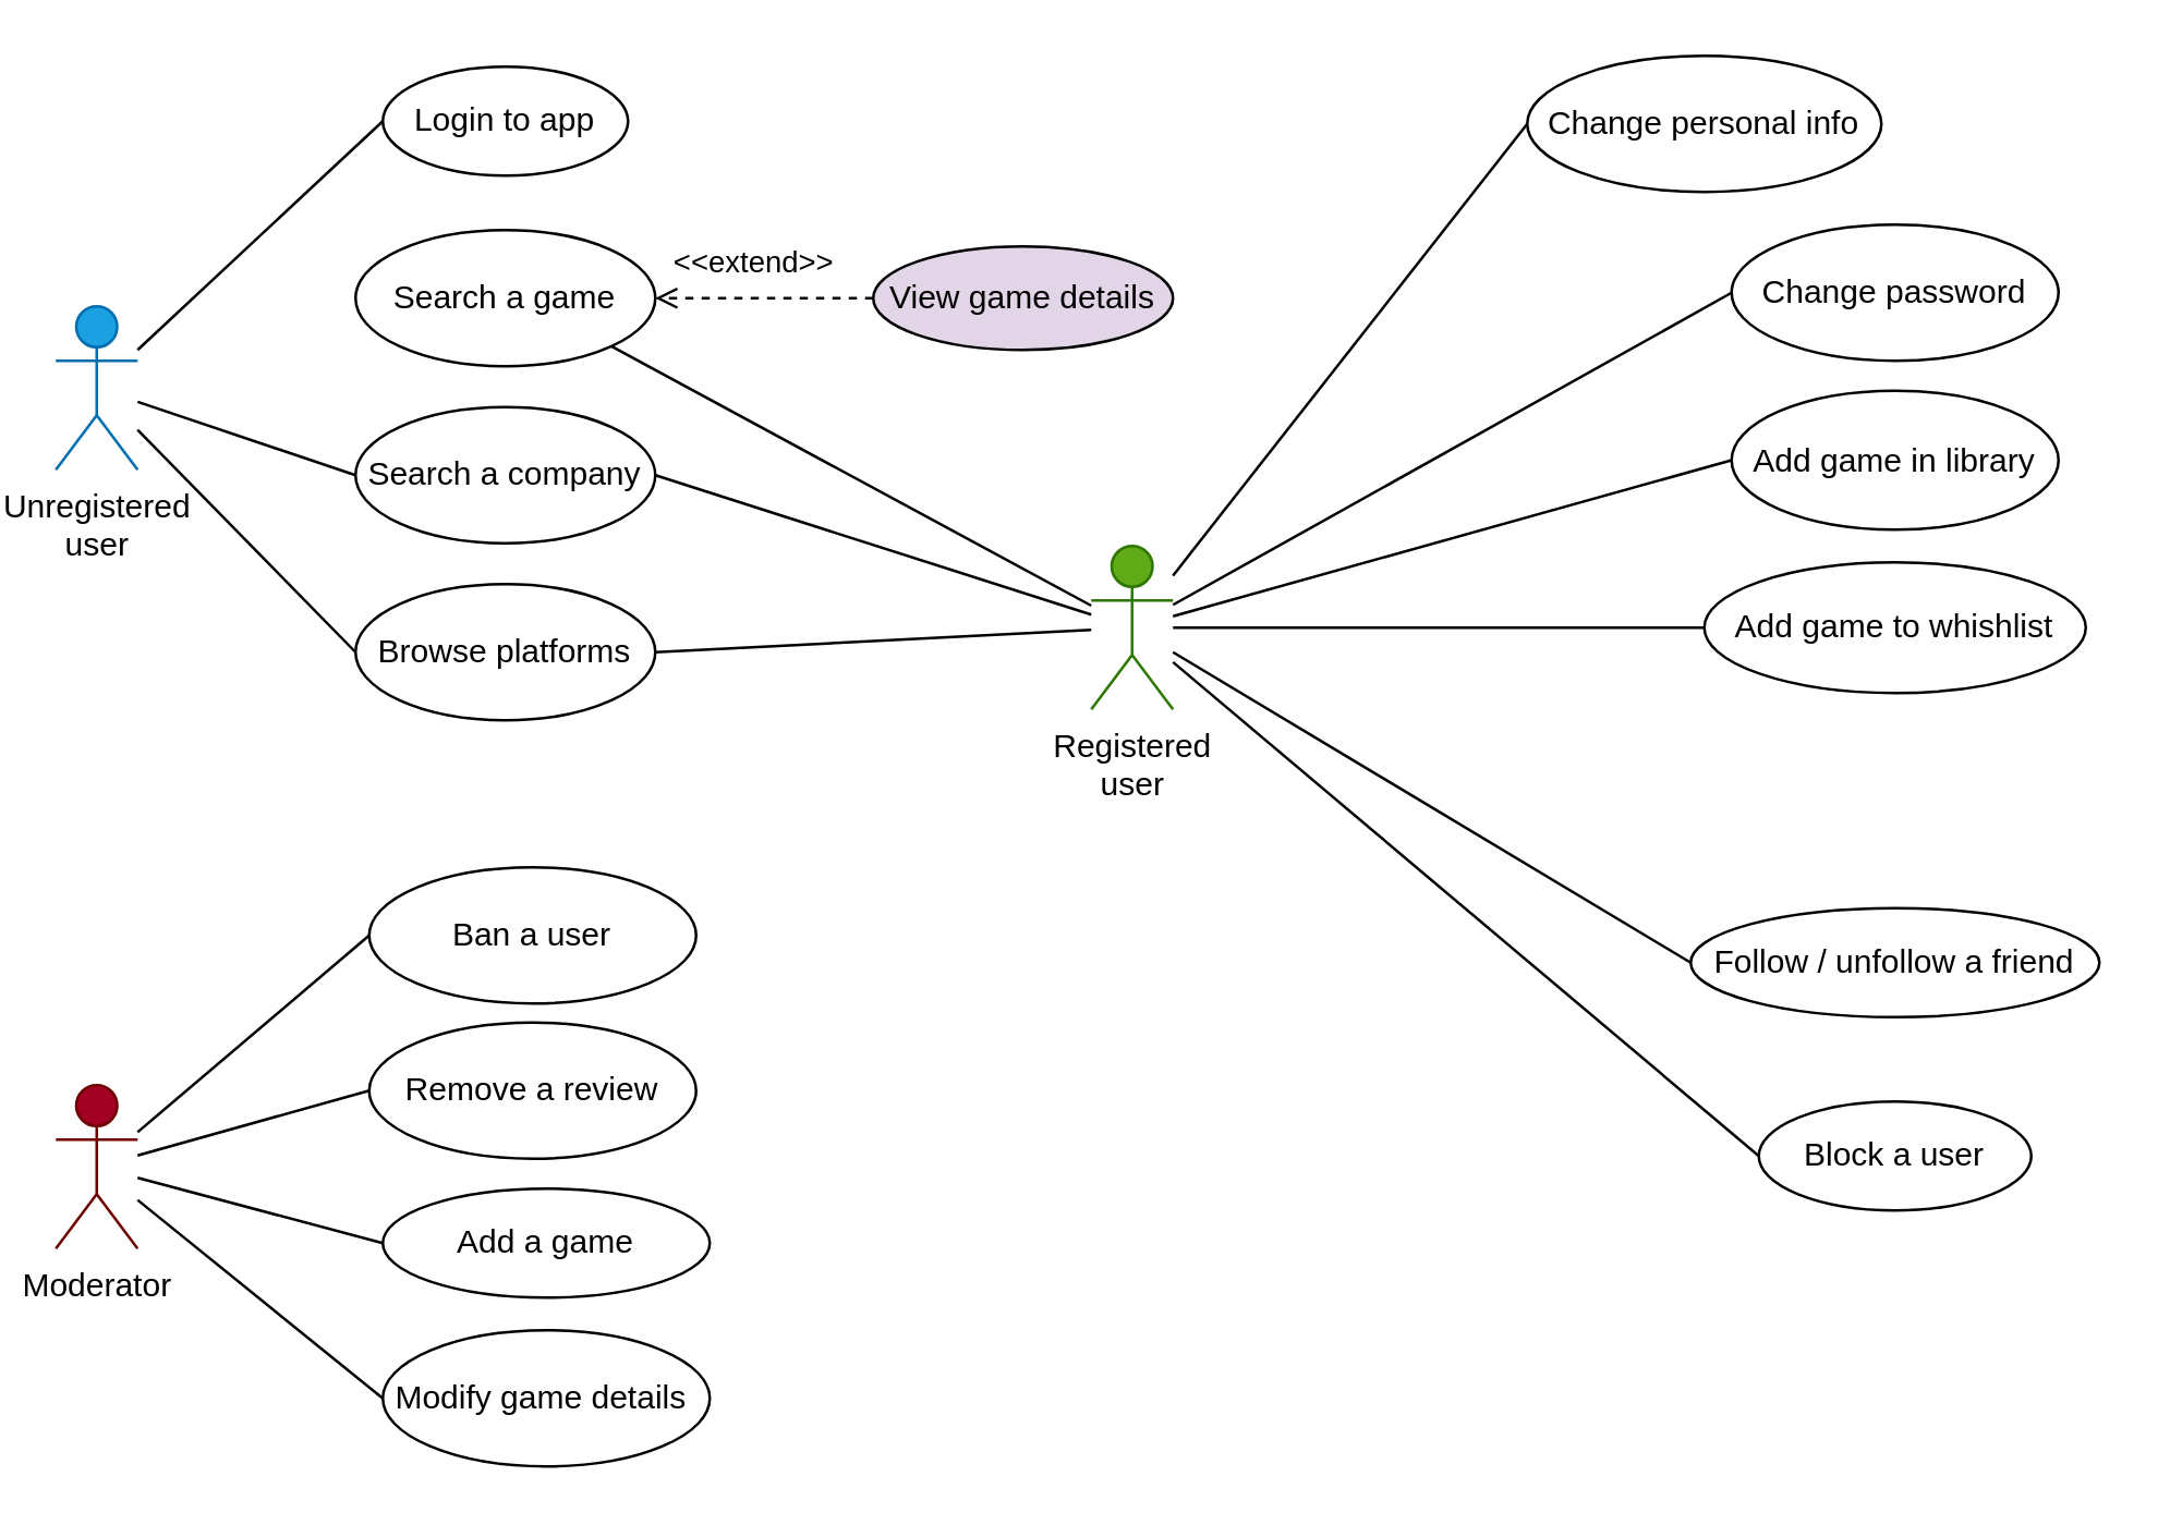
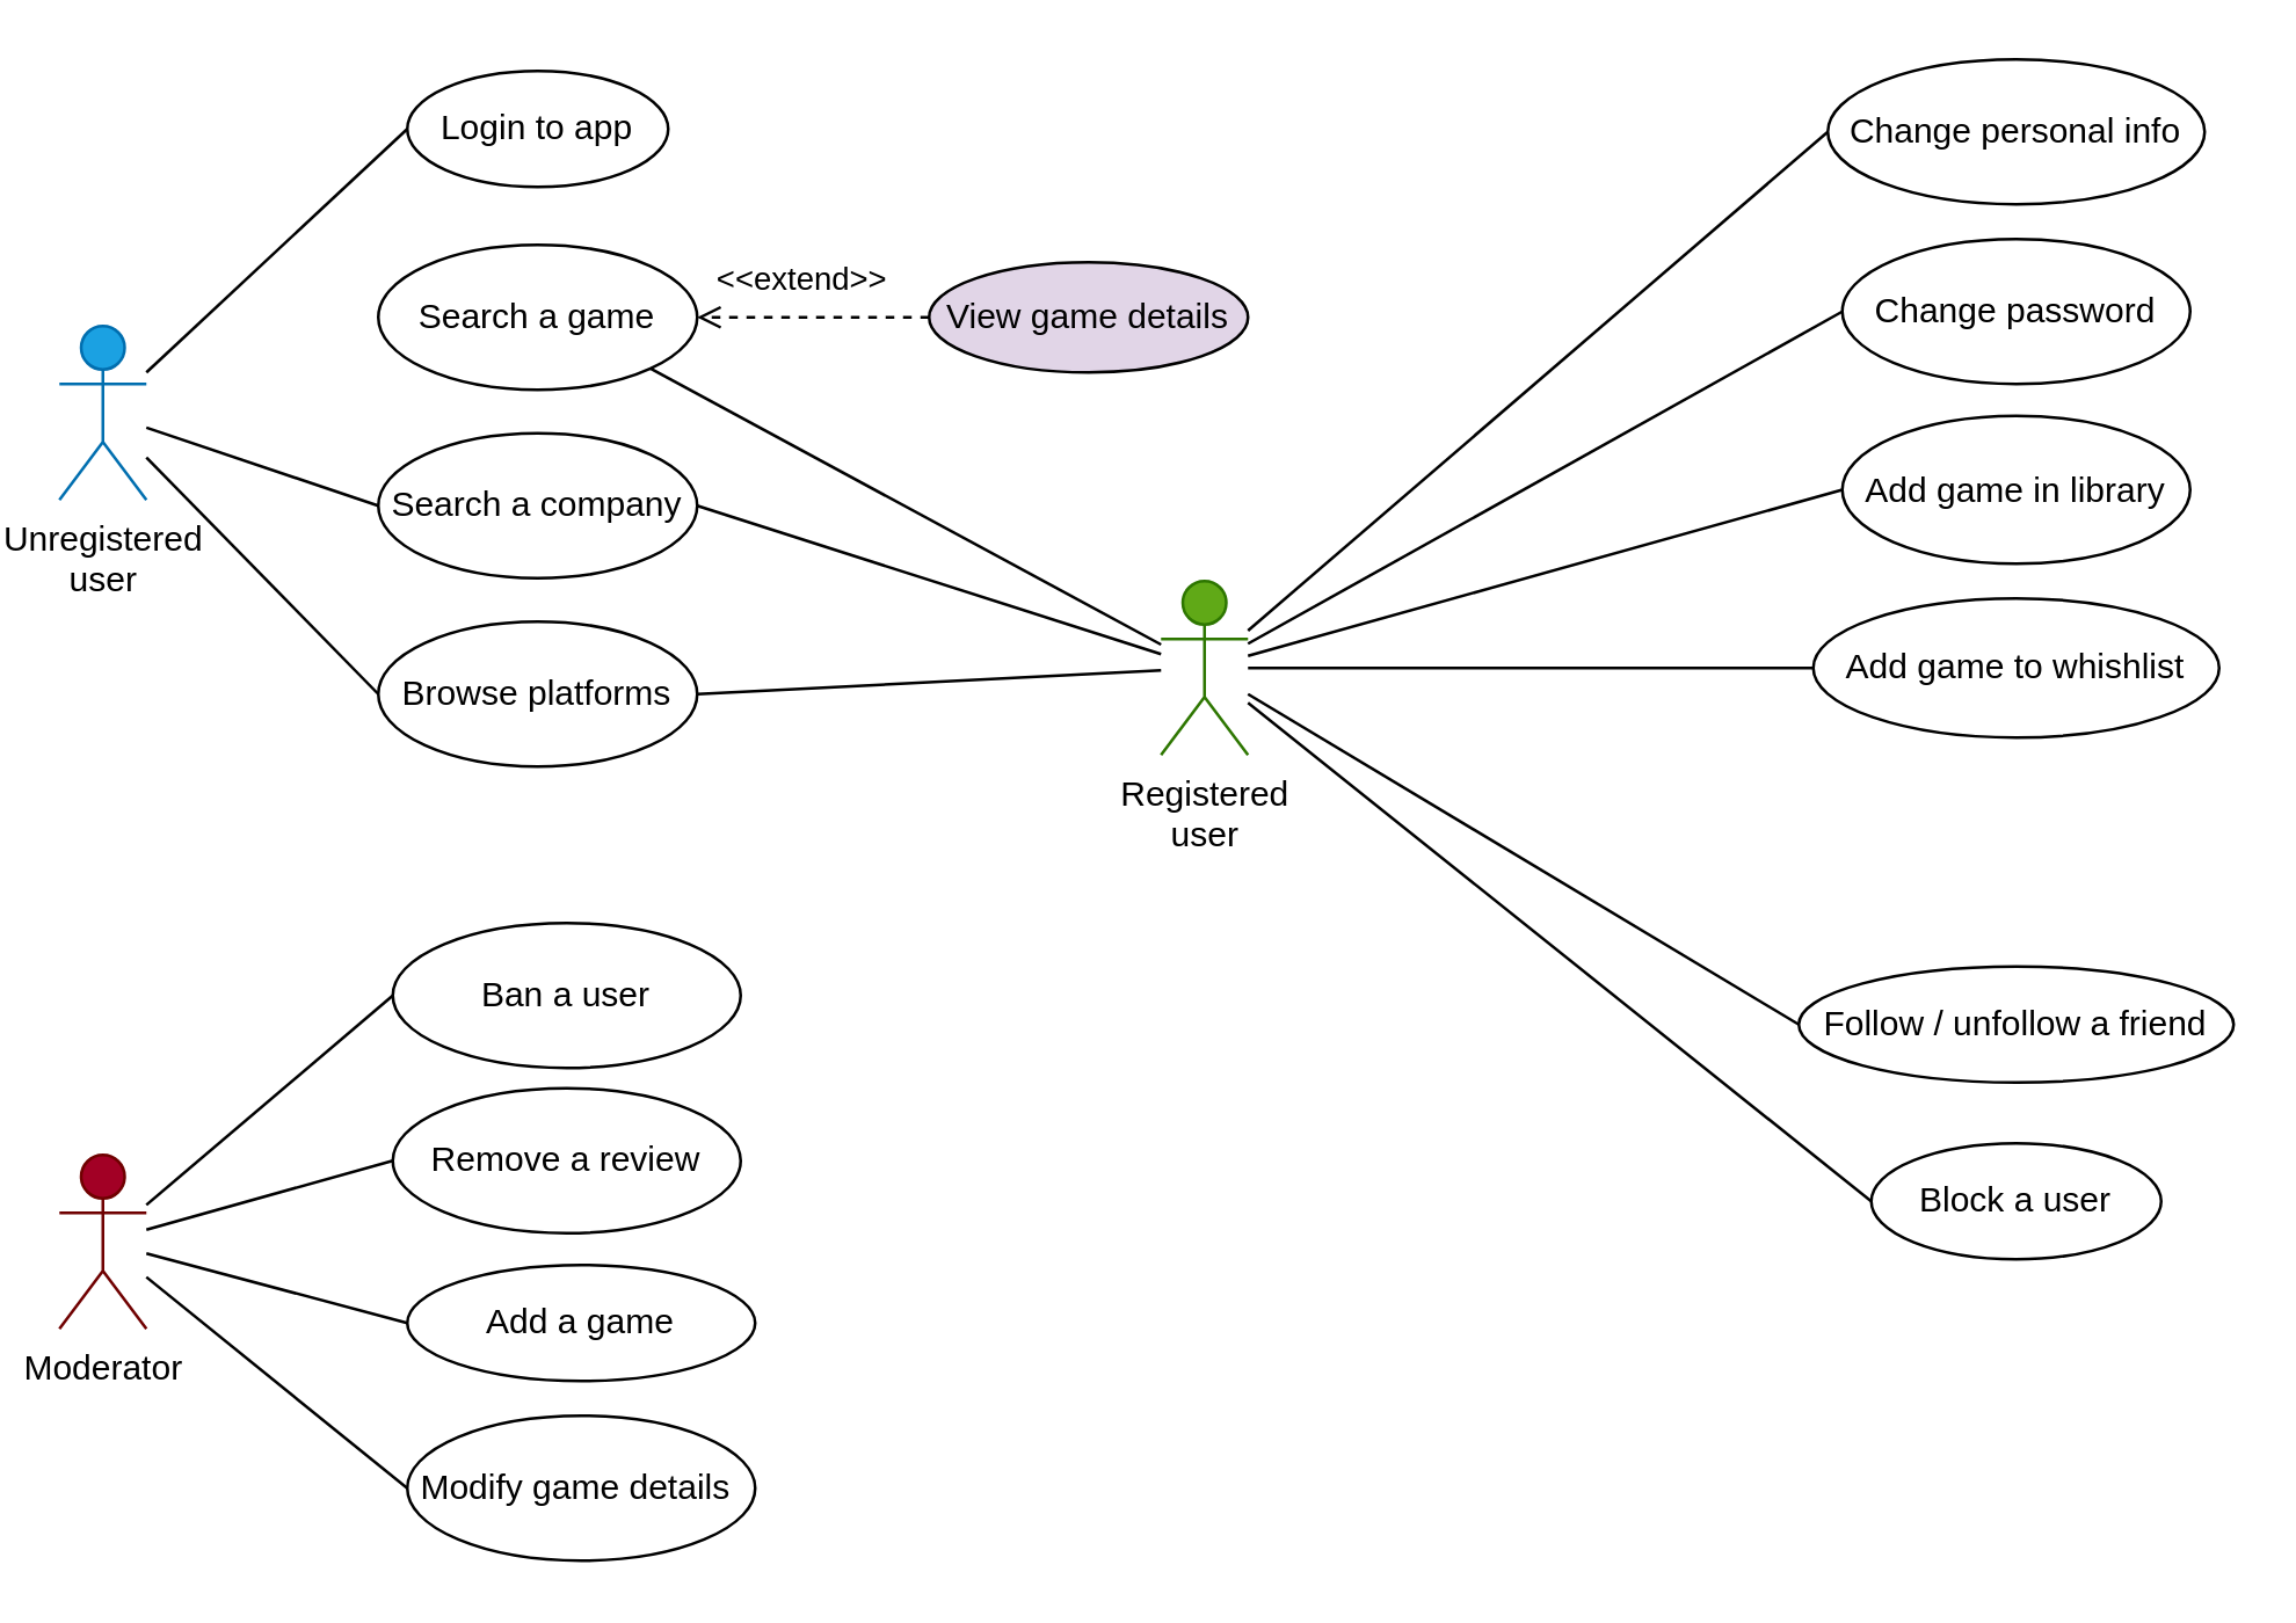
  <mxCell id="0" />
  <mxCell id="1" parent="0" />
  <mxCell id="2" value="&lt;font color=&quot;#000000&quot;&gt;Registered&lt;br&gt;user&lt;/font&gt;" style="shape=umlActor;verticalLabelPosition=bottom;verticalAlign=top;html=1;outlineConnect=0;fillColor=#60a917;fontColor=#ffffff;strokeColor=#2D7600;" parent="1" vertex="1"><mxGeometry x="400" y="200" width="30" height="60" as="geometry" /></mxCell>
  <mxCell id="3" value="&lt;font color=&quot;#000000&quot;&gt;Unregistered &lt;br&gt;user&lt;/font&gt;" style="shape=umlActor;verticalLabelPosition=bottom;verticalAlign=top;html=1;outlineConnect=0;fillColor=#1ba1e2;fontColor=#ffffff;strokeColor=#006EAF;" parent="1" vertex="1"><mxGeometry x="20" y="112" width="30" height="60" as="geometry" /></mxCell>
  <mxCell id="4" value="&lt;font color=&quot;#000000&quot;&gt;Moderator&lt;/font&gt;" style="shape=umlActor;verticalLabelPosition=bottom;verticalAlign=top;html=1;outlineConnect=0;fillColor=#a20025;fontColor=#ffffff;strokeColor=#6F0000;" parent="1" vertex="1"><mxGeometry x="20" y="398" width="30" height="60" as="geometry" /></mxCell>
  <mxCell id="5" value="" style="endArrow=none;html=1;rounded=0;entryX=0;entryY=0.5;entryDx=0;entryDy=0;" parent="1" source="3" target="6" edge="1"><mxGeometry width="50" height="50" relative="1" as="geometry"><mxPoint x="80" y="74" as="sourcePoint" /><mxPoint x="130" y="44" as="targetPoint" /></mxGeometry></mxCell>
  <mxCell id="6" value="Login to app" style="ellipse;whiteSpace=wrap;html=1;" parent="1" vertex="1"><mxGeometry x="140" y="24" width="90" height="40" as="geometry" /></mxCell>
  <mxCell id="7" value="Search a game" style="ellipse;whiteSpace=wrap;html=1;" parent="1" vertex="1"><mxGeometry x="130" y="84" width="110" height="50" as="geometry" /></mxCell>
  <mxCell id="8" value="" style="endArrow=none;html=1;rounded=0;entryX=0;entryY=0.5;entryDx=0;entryDy=0;" parent="1" source="3" target="9" edge="1"><mxGeometry width="50" height="50" relative="1" as="geometry"><mxPoint x="80" y="74" as="sourcePoint" /><mxPoint x="140" y="184" as="targetPoint" /></mxGeometry></mxCell>
  <mxCell id="9" value="Search a company" style="ellipse;whiteSpace=wrap;html=1;" parent="1" vertex="1"><mxGeometry x="130" y="149" width="110" height="50" as="geometry" /></mxCell>
  <mxCell id="10" value="Browse platforms" style="ellipse;whiteSpace=wrap;html=1;" parent="1" vertex="1"><mxGeometry x="130" y="214" width="110" height="50" as="geometry" /></mxCell>
  <mxCell id="11" value="" style="endArrow=none;html=1;rounded=0;exitX=0;exitY=0.5;exitDx=0;exitDy=0;" parent="1" source="10" target="3" edge="1"><mxGeometry width="50" height="50" relative="1" as="geometry"><mxPoint x="70" y="224" as="sourcePoint" /><mxPoint x="80" y="74" as="targetPoint" /></mxGeometry></mxCell>
  <mxCell id="12" value="&amp;lt;&amp;lt;extend&amp;gt;&amp;gt;" style="html=1;verticalAlign=bottom;labelBackgroundColor=none;endArrow=open;endFill=0;dashed=1;rounded=0;entryX=1;entryY=0.5;entryDx=0;entryDy=0;exitX=0;exitY=0.5;exitDx=0;exitDy=0;" parent="1" source="13" target="7" edge="1"><mxGeometry x="0.104" y="-4" width="160" relative="1" as="geometry"><mxPoint x="320" y="84" as="sourcePoint" /><mxPoint x="270" y="94" as="targetPoint" /><mxPoint as="offset" /></mxGeometry></mxCell>
  <mxCell id="13" value="View game details" style="ellipse;whiteSpace=wrap;html=1;fillColor=#e1d5e7;" parent="1" vertex="1"><mxGeometry x="320" y="90" width="110" height="38" as="geometry" /></mxCell>
  <mxCell id="14" value="" style="endArrow=none;html=1;rounded=0;entryX=0;entryY=0.5;entryDx=0;entryDy=0;" parent="1" source="4" target="15" edge="1"><mxGeometry width="50" height="50" relative="1" as="geometry"><mxPoint x="70" y="368" as="sourcePoint" /><mxPoint x="120" y="358" as="targetPoint" /></mxGeometry></mxCell>
  <mxCell id="15" value="Ban a user" style="ellipse;whiteSpace=wrap;html=1;" parent="1" vertex="1"><mxGeometry x="135" y="318" width="120" height="50" as="geometry" /></mxCell>
  <mxCell id="16" value="" style="endArrow=none;html=1;rounded=0;entryX=0;entryY=0.5;entryDx=0;entryDy=0;" parent="1" source="4" target="17" edge="1"><mxGeometry width="50" height="50" relative="1" as="geometry"><mxPoint x="70" y="368" as="sourcePoint" /><mxPoint x="120" y="408" as="targetPoint" /></mxGeometry></mxCell>
  <mxCell id="17" value="Remove a review" style="ellipse;whiteSpace=wrap;html=1;" parent="1" vertex="1"><mxGeometry x="135" y="375" width="120" height="50" as="geometry" /></mxCell>
  <mxCell id="18" value="" style="endArrow=none;html=1;rounded=0;entryX=0;entryY=0.5;entryDx=0;entryDy=0;" parent="1" source="2" target="19" edge="1"><mxGeometry width="50" height="50" relative="1" as="geometry"><mxPoint x="550" y="85" as="sourcePoint" /><mxPoint x="620" y="50" as="targetPoint" /></mxGeometry></mxCell>
- <mxCell id="19" value="Change personal info" style="ellipse;whiteSpace=wrap;html=1;" parent="1" vertex="1"><mxGeometry x="560" y="20" width="130" height="50" as="geometry" /></mxCell>
+ <mxCell id="19" value="Change personal info" style="ellipse;whiteSpace=wrap;html=1;" parent="1" vertex="1"><mxGeometry x="630" y="20" width="130" height="50" as="geometry" /></mxCell>
  <mxCell id="20" value="" style="endArrow=none;html=1;rounded=0;entryX=0;entryY=0.5;entryDx=0;entryDy=0;" parent="1" source="2" target="21" edge="1"><mxGeometry width="50" height="50" relative="1" as="geometry"><mxPoint x="550" y="85" as="sourcePoint" /><mxPoint x="620" y="105" as="targetPoint" /></mxGeometry></mxCell>
  <mxCell id="21" value="Change password" style="ellipse;whiteSpace=wrap;html=1;" parent="1" vertex="1"><mxGeometry x="635" y="82" width="120" height="50" as="geometry" /></mxCell>
  <mxCell id="22" value="" style="endArrow=none;html=1;rounded=0;entryX=0;entryY=0.5;entryDx=0;entryDy=0;" parent="1" source="2" target="26" edge="1"><mxGeometry width="50" height="50" relative="1" as="geometry"><mxPoint x="550" y="85" as="sourcePoint" /><mxPoint x="610" y="175" as="targetPoint" /></mxGeometry></mxCell>
  <mxCell id="23" value="" style="endArrow=none;html=1;rounded=0;exitX=1;exitY=1;exitDx=0;exitDy=0;" parent="1" source="7" target="2" edge="1"><mxGeometry width="50" height="50" relative="1" as="geometry"><mxPoint x="230.005" y="118.996" as="sourcePoint" /><mxPoint x="486" y="146.37" as="targetPoint" /></mxGeometry></mxCell>
  <mxCell id="24" value="" style="endArrow=none;html=1;rounded=0;exitX=1;exitY=0.5;exitDx=0;exitDy=0;" parent="1" source="9" target="2" edge="1"><mxGeometry width="50" height="50" relative="1" as="geometry"><mxPoint x="410" y="224" as="sourcePoint" /><mxPoint x="490" y="154" as="targetPoint" /></mxGeometry></mxCell>
  <mxCell id="25" value="" style="endArrow=none;html=1;rounded=0;exitX=1;exitY=0.5;exitDx=0;exitDy=0;" parent="1" source="10" target="2" edge="1"><mxGeometry width="50" height="50" relative="1" as="geometry"><mxPoint x="280" y="244" as="sourcePoint" /><mxPoint x="490" y="154" as="targetPoint" /></mxGeometry></mxCell>
  <mxCell id="26" value="Add game in library" style="ellipse;whiteSpace=wrap;html=1;" parent="1" vertex="1"><mxGeometry x="635" y="143" width="120" height="51" as="geometry" /></mxCell>
  <mxCell id="27" value="Add game to whishlist" style="ellipse;whiteSpace=wrap;html=1;" parent="1" vertex="1"><mxGeometry x="625" y="206" width="140" height="48" as="geometry" /></mxCell>
  <mxCell id="28" value="" style="endArrow=none;html=1;rounded=0;entryX=0;entryY=0.5;entryDx=0;entryDy=0;" parent="1" source="2" target="27" edge="1"><mxGeometry width="50" height="50" relative="1" as="geometry"><mxPoint x="550" y="85" as="sourcePoint" /><mxPoint x="630" y="245" as="targetPoint" /></mxGeometry></mxCell>
  <mxCell id="29" value="" style="endArrow=none;html=1;rounded=0;entryX=0;entryY=0.5;entryDx=0;entryDy=0;" parent="1" source="2" target="30" edge="1"><mxGeometry width="50" height="50" relative="1" as="geometry"><mxPoint x="550" y="90" as="sourcePoint" /><mxPoint x="590" y="350" as="targetPoint" /></mxGeometry></mxCell>
  <mxCell id="30" value="Follow / unfollow a friend" style="ellipse;whiteSpace=wrap;html=1;" parent="1" vertex="1"><mxGeometry x="620" y="333" width="150" height="40" as="geometry" /></mxCell>
  <mxCell id="31" value="" style="endArrow=none;html=1;rounded=0;exitX=0;exitY=0.5;exitDx=0;exitDy=0;" parent="1" source="32" target="2" edge="1"><mxGeometry width="50" height="50" relative="1" as="geometry"><mxPoint x="560" y="391" as="sourcePoint" /><mxPoint x="550" y="90" as="targetPoint" /></mxGeometry></mxCell>
- <mxCell id="32" value="Block a user" style="ellipse;whiteSpace=wrap;html=1;" parent="1" vertex="1"><mxGeometry x="645" y="404" width="100" height="40" as="geometry" /></mxCell>
+ <mxCell id="32" value="Block a user" style="ellipse;whiteSpace=wrap;html=1;" parent="1" vertex="1"><mxGeometry x="645" y="394" width="100" height="40" as="geometry" /></mxCell>
  <mxCell id="33" value="Add a game" style="ellipse;whiteSpace=wrap;html=1;" parent="1" vertex="1"><mxGeometry x="140" y="436" width="120" height="40" as="geometry" /></mxCell>
  <mxCell id="34" value="Modify game details&amp;nbsp;" style="ellipse;whiteSpace=wrap;html=1;" parent="1" vertex="1"><mxGeometry x="140" y="488" width="120" height="50" as="geometry" /></mxCell>
  <mxCell id="35" value="" style="endArrow=none;html=1;rounded=0;entryX=0;entryY=0.5;entryDx=0;entryDy=0;" parent="1" source="4" target="33" edge="1"><mxGeometry width="50" height="50" relative="1" as="geometry"><mxPoint x="70" y="368" as="sourcePoint" /><mxPoint x="120" y="438" as="targetPoint" /></mxGeometry></mxCell>
  <mxCell id="36" value="" style="endArrow=none;html=1;rounded=0;entryX=0;entryY=0.5;entryDx=0;entryDy=0;" parent="1" source="4" target="34" edge="1"><mxGeometry width="50" height="50" relative="1" as="geometry"><mxPoint x="70" y="368" as="sourcePoint" /><mxPoint x="50" y="438" as="targetPoint" /></mxGeometry></mxCell>
